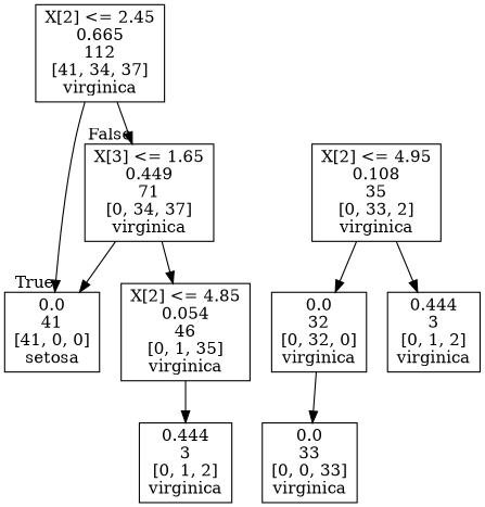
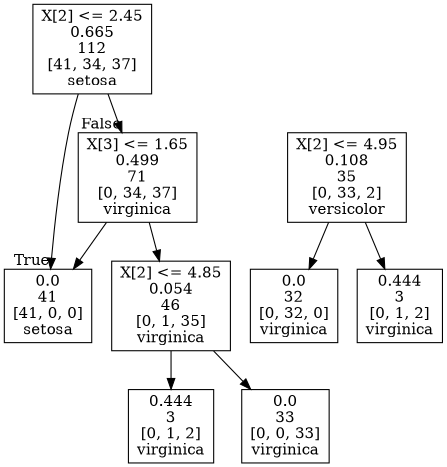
  digraph {
    node [shape=box]
-   n1 [label="X[2] <= 2.45\n0.665\n112\n[41, 34, 37]\nvirginica"]
+   n1 [label="X[2] <= 2.45\n0.665\n112\n[41, 34, 37]\nsetosa"]
    n2 [label="0.0\n41\n[41, 0, 0]\nsetosa"]
-   n3 [label="X[3] <= 1.65\n0.449\n71\n[0, 34, 37]\nvirginica"]
+   n3 [label="X[3] <= 1.65\n0.499\n71\n[0, 34, 37]\nvirginica"]
    n4 [label="X[2] <= 4.85\n0.054\n46\n[0, 1, 35]\nvirginica"]
-   n5 [label="X[2] <= 4.95\n0.108\n35\n[0, 33, 2]\nvirginica"]
+   n5 [label="X[2] <= 4.95\n0.108\n35\n[0, 33, 2]\nversicolor"]
    n6 [label="0.0\n32\n[0, 32, 0]\nvirginica"]
    n7 [label="0.444\n3\n[0, 1, 2]\nvirginica"]
    n8 [label="0.444\n3\n[0, 1, 2]\nvirginica"]
    n9 [label="0.0\n33\n[0, 0, 33]\nvirginica"]
    n1 -> n2 [headlabel=True labelangle=45 labeldistance=2.5]
    n1 -> n3 [headlabel=False labelangle=-45 labeldistance=2.5]
    n3 -> n2
    n3 -> n4
    n4 -> n8
-   n6 -> n9
+   n4 -> n9
    n5 -> n6
    n5 -> n7
  }
